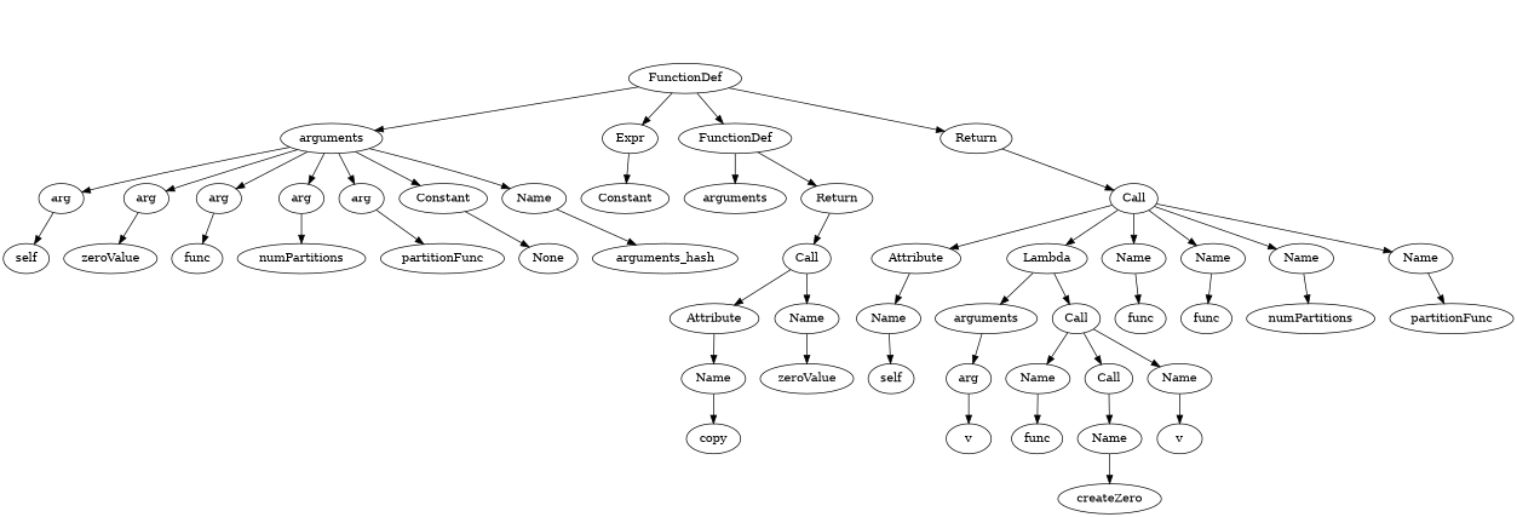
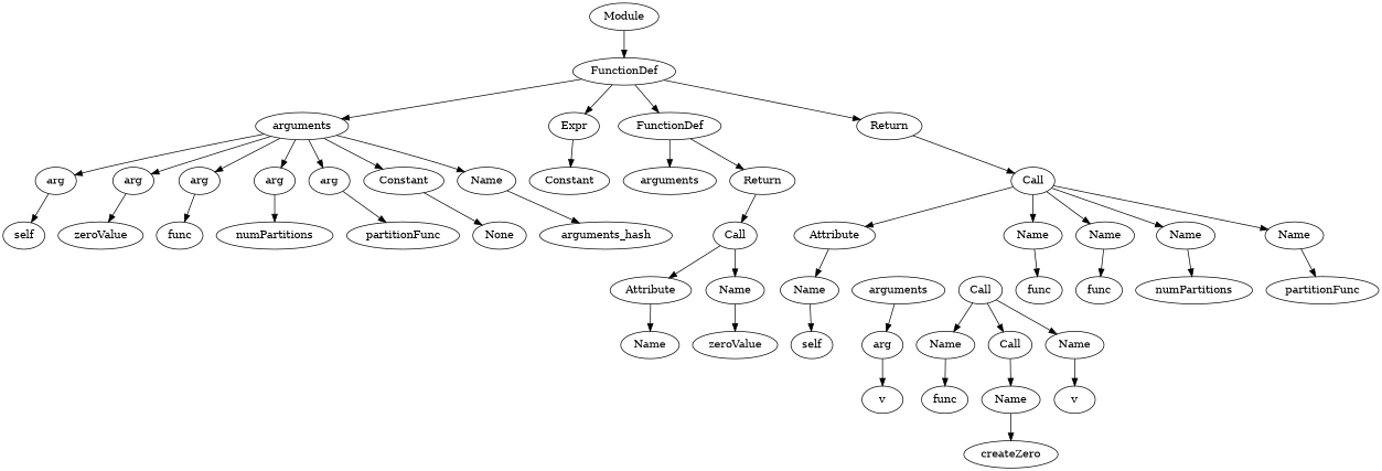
  digraph {
+   n1 [label=Module]
    n2 [label=FunctionDef]
    n3 [label=arguments]
    n4 [label=Expr]
    n5 [label=FunctionDef]
    n6 [label=Return]
    n7 [label=arg]
    n8 [label=arg]
    n9 [label=arg]
    n10 [label=arg]
    n11 [label=arg]
    n12 [label=Constant]
    n13 [label=Name]
    n14 [label=Constant]
    n15 [label=arguments]
    n16 [label=Return]
    n17 [label=Call]
    n18 [label=self]
    n19 [label=zeroValue]
    n20 [label=func]
    n21 [label=numPartitions]
    n22 [label=partitionFunc]
    n23 [label=None]
    n24 [label=arguments_hash]
    n25 [label=Call]
    n26 [label=Attribute]
    n27 [label=Name]
    n28 [label=Name]
    n29 [label=zeroValue]
-   n30 [label=copy]
    n31 [label=Attribute]
-   n32 [label=Lambda]
    n33 [label=Name]
    n34 [label=Name]
    n35 [label=Name]
    n36 [label=Name]
    n37 [label=Name]
    n38 [label=arguments]
    n39 [label=Call]
    n40 [label=func]
    n41 [label=func]
    n42 [label=numPartitions]
    n43 [label=partitionFunc]
    n44 [label=self]
    n45 [label=arg]
    n46 [label=Name]
    n47 [label=Call]
    n48 [label=Name]
    n49 [label=v]
    n50 [label=func]
    n51 [label=Name]
    n52 [label=v]
    n53 [label=createZero]
+   n1 -> n2
    n2 -> n3
    n2 -> n4
    n2 -> n5
    n2 -> n6
    n3 -> n7
    n3 -> n8
    n3 -> n9
    n3 -> n10
    n3 -> n11
    n3 -> n12
    n3 -> n13
    n4 -> n14
    n5 -> n15
    n5 -> n16
    n6 -> n17
    n7 -> n18
    n8 -> n19
    n9 -> n20
    n10 -> n21
    n11 -> n22
    n12 -> n23
    n13 -> n24
    n16 -> n25
    n17 -> n31
-   n17 -> n32
    n17 -> n33
    n17 -> n34
    n17 -> n35
    n17 -> n36
    n25 -> n26
    n25 -> n27
    n26 -> n28
    n27 -> n29
-   n28 -> n30
    n31 -> n37
-   n32 -> n38
-   n32 -> n39
    n33 -> n40
    n34 -> n41
    n35 -> n42
    n36 -> n43
    n37 -> n44
    n38 -> n45
    n39 -> n46
    n39 -> n47
    n39 -> n48
    n45 -> n49
    n46 -> n50
    n47 -> n51
    n48 -> n52
    n51 -> n53
  }
